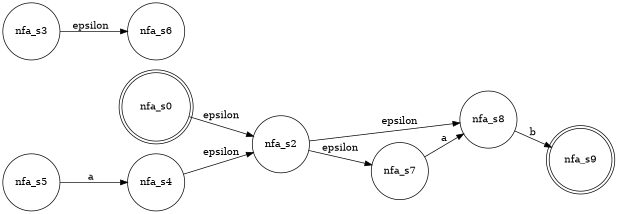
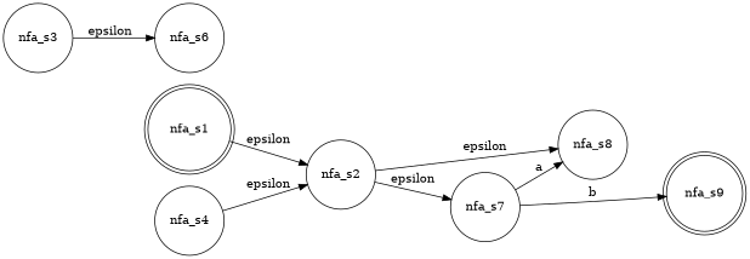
  digraph {
    rankdir=LR
    node [shape=circle]
-   nfa_s1 [shape=doublecircle label=nfa_s0]
+   nfa_s1 [shape=doublecircle]
    nfa_s2
    nfa_s8
    nfa_s7
    nfa_s9 [shape=doublecircle]
    nfa_s3
    nfa_s6
    nfa_s4
-   nfa_s5
    nfa_s1 -> nfa_s2 [label=epsilon]
    nfa_s2 -> nfa_s8 [label=epsilon]
    nfa_s2 -> nfa_s7 [label=epsilon]
-   nfa_s8 -> nfa_s9 [label=b]
+   nfa_s7 -> nfa_s9 [label=b]
    nfa_s7 -> nfa_s8 [label=a]
    nfa_s3 -> nfa_s6 [label=epsilon]
    nfa_s4 -> nfa_s2 [label=epsilon]
-   nfa_s5 -> nfa_s4 [label=a]
  }
